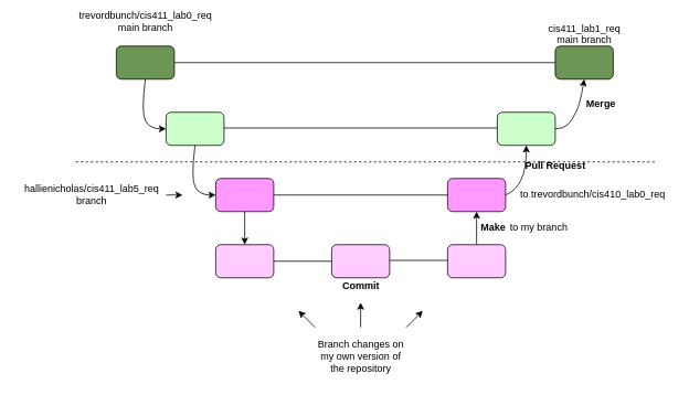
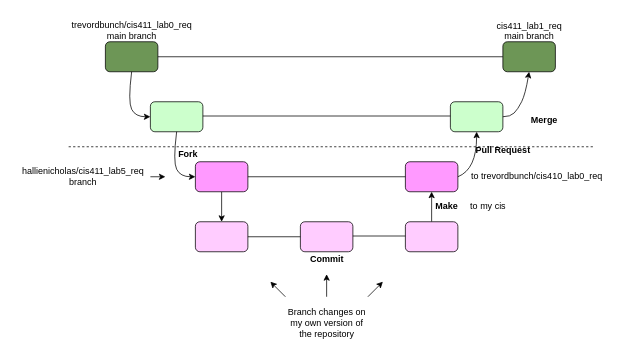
  <mxCell id="0" />
  <mxCell id="1" parent="0" />
  <mxCell id="2" value="" style="rounded=1;whiteSpace=wrap;html=1;fillColor=#6D9656;" vertex="1" parent="1"><mxGeometry x="140" y="55" width="70" height="40" as="geometry" /></mxCell>
  <mxCell id="3" value="" style="rounded=1;whiteSpace=wrap;html=1;fillColor=#CCFFCC;" vertex="1" parent="1"><mxGeometry x="200" y="135" width="70" height="40" as="geometry" /></mxCell>
  <mxCell id="4" style="edgeStyle=orthogonalEdgeStyle;rounded=0;orthogonalLoop=1;jettySize=auto;html=1;exitX=0.5;exitY=1;exitDx=0;exitDy=0;entryX=0.5;entryY=0;entryDx=0;entryDy=0;" edge="1" parent="1" source="5" target="6"><mxGeometry relative="1" as="geometry" /></mxCell>
  <mxCell id="5" value="" style="rounded=1;whiteSpace=wrap;html=1;fillColor=#FF99FF;" vertex="1" parent="1"><mxGeometry x="260" y="215" width="70" height="40" as="geometry" /></mxCell>
  <mxCell id="6" value="" style="rounded=1;whiteSpace=wrap;html=1;fillColor=#FFCCFF;" vertex="1" parent="1"><mxGeometry x="260" y="295" width="70" height="40" as="geometry" /></mxCell>
  <mxCell id="7" value="" style="rounded=1;whiteSpace=wrap;html=1;fillColor=#FFCCFF;" vertex="1" parent="1"><mxGeometry x="400" y="295" width="70" height="40" as="geometry" /></mxCell>
  <mxCell id="8" style="edgeStyle=orthogonalEdgeStyle;rounded=0;orthogonalLoop=1;jettySize=auto;html=1;exitX=0.5;exitY=0;exitDx=0;exitDy=0;entryX=0.5;entryY=1;entryDx=0;entryDy=0;" edge="1" parent="1" source="9" target="10"><mxGeometry relative="1" as="geometry" /></mxCell>
  <mxCell id="9" value="" style="rounded=1;whiteSpace=wrap;html=1;fillColor=#FFCCFF;" vertex="1" parent="1"><mxGeometry x="540" y="295" width="70" height="40" as="geometry" /></mxCell>
  <mxCell id="10" value="" style="rounded=1;whiteSpace=wrap;html=1;fillColor=#FF99FF;" vertex="1" parent="1"><mxGeometry x="540" y="215" width="70" height="40" as="geometry" /></mxCell>
  <mxCell id="11" value="" style="rounded=1;whiteSpace=wrap;html=1;fillColor=#CCFFCC;" vertex="1" parent="1"><mxGeometry x="600" y="135" width="70" height="40" as="geometry" /></mxCell>
  <mxCell id="12" value="" style="rounded=1;whiteSpace=wrap;html=1;fillColor=#6D9656;" vertex="1" parent="1"><mxGeometry x="670" y="55" width="70" height="40" as="geometry" /></mxCell>
  <mxCell id="13" value="" style="curved=1;endArrow=classic;html=1;exitX=0.5;exitY=1;exitDx=0;exitDy=0;entryX=0;entryY=0.5;entryDx=0;entryDy=0;" edge="1" parent="1" source="2" target="3"><mxGeometry width="50" height="50" relative="1" as="geometry"><mxPoint x="130" y="175" as="sourcePoint" /><mxPoint x="160" y="185" as="targetPoint" /><Array as="points"><mxPoint x="170" y="135" /><mxPoint x="180" y="155" /></Array></mxGeometry></mxCell>
  <mxCell id="14" value="" style="curved=1;endArrow=classic;html=1;exitX=1;exitY=0.5;exitDx=0;exitDy=0;entryX=0.5;entryY=1;entryDx=0;entryDy=0;" edge="1" parent="1" source="11" target="12"><mxGeometry width="50" height="50" relative="1" as="geometry"><mxPoint x="185" y="105" as="sourcePoint" /><mxPoint x="210" y="165" as="targetPoint" /><Array as="points"><mxPoint x="680" y="155" /><mxPoint x="690" y="145" /><mxPoint x="700" y="125" /></Array></mxGeometry></mxCell>
  <mxCell id="15" value="" style="curved=1;endArrow=classic;html=1;exitX=1;exitY=0.5;exitDx=0;exitDy=0;entryX=0.5;entryY=1;entryDx=0;entryDy=0;" edge="1" parent="1" source="10" target="11"><mxGeometry width="50" height="50" relative="1" as="geometry"><mxPoint x="620" y="235" as="sourcePoint" /><mxPoint x="655" y="175" as="targetPoint" /><Array as="points"><mxPoint x="635" y="225" /></Array></mxGeometry></mxCell>
- <mxCell id="16" value="&lt;b&gt;Merge&lt;/b&gt;" style="text;html=1;align=center;verticalAlign=middle;resizable=0;points=[];;autosize=1;" vertex="1" parent="1"><mxGeometry x="700" y="115" width="50" height="20" as="geometry" /></mxCell>
+ <mxCell id="16" value="&lt;b&gt;Merge&lt;/b&gt;" style="text;html=1;align=center;verticalAlign=middle;resizable=0;points=[];;autosize=1;" vertex="1" parent="1"><mxGeometry x="700" y="150" width="50" height="20" as="geometry" /></mxCell>
  <mxCell id="17" value="&lt;b&gt;Pull Request&lt;/b&gt;" style="text;html=1;align=center;verticalAlign=middle;resizable=0;points=[];;autosize=1;" vertex="1" parent="1"><mxGeometry x="625" y="190" width="90" height="20" as="geometry" /></mxCell>
  <mxCell id="18" value="&lt;b&gt;Make&lt;/b&gt;" style="text;html=1;align=center;verticalAlign=middle;resizable=0;points=[];;autosize=1;" vertex="1" parent="1"><mxGeometry x="575" y="265" width="40" height="20" as="geometry" /></mxCell>
  <mxCell id="19" value="" style="endArrow=none;html=1;entryX=0;entryY=0.5;entryDx=0;entryDy=0;exitX=1;exitY=0.5;exitDx=0;exitDy=0;" edge="1" parent="1" source="6" target="7"><mxGeometry width="50" height="50" relative="1" as="geometry"><mxPoint x="360" y="425" as="sourcePoint" /><mxPoint x="410" y="375" as="targetPoint" /></mxGeometry></mxCell>
  <mxCell id="20" value="" style="endArrow=none;html=1;entryX=0;entryY=0.5;entryDx=0;entryDy=0;exitX=1;exitY=0.5;exitDx=0;exitDy=0;" edge="1" parent="1"><mxGeometry width="50" height="50" relative="1" as="geometry"><mxPoint x="470" y="314" as="sourcePoint" /><mxPoint x="540" y="314" as="targetPoint" /></mxGeometry></mxCell>
  <mxCell id="21" value="&lt;b&gt;Commit&lt;/b&gt;" style="text;html=1;align=center;verticalAlign=middle;resizable=0;points=[];;autosize=1;" vertex="1" parent="1"><mxGeometry x="405" y="335" width="60" height="20" as="geometry" /></mxCell>
  <mxCell id="22" value="" style="curved=1;endArrow=classic;html=1;exitX=0.5;exitY=1;exitDx=0;exitDy=0;entryX=0;entryY=0.5;entryDx=0;entryDy=0;" edge="1" parent="1" source="3" target="5"><mxGeometry width="50" height="50" relative="1" as="geometry"><mxPoint x="230" y="205" as="sourcePoint" /><mxPoint x="255" y="265" as="targetPoint" /><Array as="points"><mxPoint x="230" y="215" /><mxPoint x="240" y="235" /></Array></mxGeometry></mxCell>
+ <mxCell id="23" value="&lt;b&gt;Fork&lt;/b&gt;" style="text;html=1;align=center;verticalAlign=middle;resizable=0;points=[];;autosize=1;" vertex="1" parent="1"><mxGeometry x="230" y="195" width="40" height="20" as="geometry" /></mxCell>
  <mxCell id="24" value="" style="endArrow=none;html=1;entryX=1;entryY=0.5;entryDx=0;entryDy=0;exitX=0;exitY=0.5;exitDx=0;exitDy=0;" edge="1" parent="1" source="12" target="2"><mxGeometry width="50" height="50" relative="1" as="geometry"><mxPoint x="140" y="425" as="sourcePoint" /><mxPoint x="190" y="375" as="targetPoint" /></mxGeometry></mxCell>
  <mxCell id="25" value="" style="endArrow=none;html=1;exitX=0;exitY=0.5;exitDx=0;exitDy=0;" edge="1" parent="1"><mxGeometry width="50" height="50" relative="1" as="geometry"><mxPoint x="600" y="154" as="sourcePoint" /><mxPoint x="270" y="154" as="targetPoint" /></mxGeometry></mxCell>
  <mxCell id="26" value="" style="endArrow=none;html=1;exitX=1;exitY=0.5;exitDx=0;exitDy=0;entryX=0;entryY=0.5;entryDx=0;entryDy=0;" edge="1" parent="1" source="5" target="10"><mxGeometry width="50" height="50" relative="1" as="geometry"><mxPoint x="420" y="255" as="sourcePoint" /><mxPoint x="470" y="205" as="targetPoint" /></mxGeometry></mxCell>
  <mxCell id="27" value="" style="endArrow=none;dashed=1;html=1;" edge="1" parent="1"><mxGeometry width="50" height="50" relative="1" as="geometry"><mxPoint x="790" y="195" as="sourcePoint" /><mxPoint x="90" y="195" as="targetPoint" /></mxGeometry></mxCell>
- <mxCell id="28" value="trevordbunch/cis411_lab0_req&lt;br&gt;main branch" style="text;html=1;align=center;verticalAlign=middle;resizable=0;points=[];;autosize=1;" vertex="1" parent="1"><mxGeometry x="85" y="10" width="180" height="30" as="geometry" /></mxCell>
+ <mxCell id="28" value="trevordbunch/cis411_lab0_req&lt;br&gt;main branch" style="text;html=1;align=center;verticalAlign=middle;resizable=0;points=[];;autosize=1;" vertex="1" parent="1"><mxGeometry x="85" y="25" width="180" height="30" as="geometry" /></mxCell>
  <mxCell id="29" value="cis411_lab1_req&lt;br&gt;main branch" style="text;html=1;align=center;" vertex="1" parent="1"><mxGeometry x="655" y="20" width="100" height="40" as="geometry" /></mxCell>
  <mxCell id="30" style="edgeStyle=orthogonalEdgeStyle;rounded=0;orthogonalLoop=1;jettySize=auto;html=1;" edge="1" parent="1" source="31"><mxGeometry relative="1" as="geometry"><mxPoint x="220" y="235" as="targetPoint" /></mxGeometry></mxCell>
  <mxCell id="31" value="hallienicholas/cis411_lab5_req&lt;br&gt;branch" style="text;html=1;align=center;verticalAlign=middle;resizable=0;points=[];;autosize=1;" vertex="1" parent="1"><mxGeometry x="20" y="220" width="180" height="30" as="geometry" /></mxCell>
  <mxCell id="32" value="Branch changes on&lt;br&gt;my own version of&lt;br&gt;the repository" style="text;html=1;align=center;verticalAlign=middle;resizable=0;points=[];;autosize=1;" vertex="1" parent="1"><mxGeometry x="380" y="405" width="110" height="50" as="geometry" /></mxCell>
  <mxCell id="33" value="" style="endArrow=classic;html=1;" edge="1" parent="1"><mxGeometry width="50" height="50" relative="1" as="geometry"><mxPoint x="380" y="395" as="sourcePoint" /><mxPoint x="360" y="375" as="targetPoint" /></mxGeometry></mxCell>
  <mxCell id="34" value="" style="endArrow=classic;html=1;" edge="1" parent="1"><mxGeometry width="50" height="50" relative="1" as="geometry"><mxPoint x="435" y="395" as="sourcePoint" /><mxPoint x="435" y="365" as="targetPoint" /></mxGeometry></mxCell>
  <mxCell id="35" value="" style="endArrow=classic;html=1;" edge="1" parent="1"><mxGeometry width="50" height="50" relative="1" as="geometry"><mxPoint x="490" y="395" as="sourcePoint" /><mxPoint x="510" y="375" as="targetPoint" /></mxGeometry></mxCell>
- <mxCell id="36" value="to my branch" style="text;html=1;align=center;verticalAlign=middle;resizable=0;points=[];;autosize=1;" vertex="1" parent="1"><mxGeometry x="610" y="265" width="80" height="20" as="geometry" /></mxCell>
+ <mxCell id="36" value="to my cis" style="text;html=1;align=center;verticalAlign=middle;resizable=0;points=[];;autosize=1;" vertex="1" parent="1"><mxGeometry x="610" y="265" width="80" height="20" as="geometry" /></mxCell>
  <mxCell id="37" value="to trevordbunch/cis410_lab0_req" style="text;html=1;align=center;verticalAlign=middle;resizable=0;points=[];;autosize=1;" vertex="1" parent="1"><mxGeometry x="620" y="225" width="190" height="20" as="geometry" /></mxCell>
